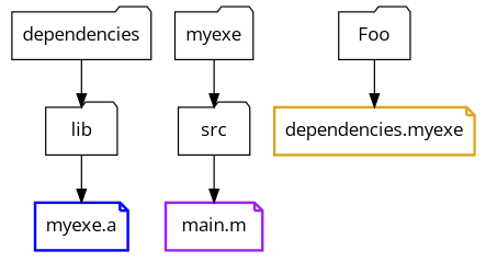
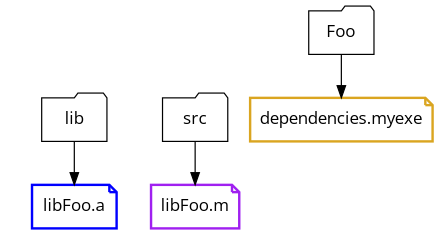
  digraph {
    fontname="Open Sans"
    node [fontname="Open Sans" shape=folder]
    edge [fontname="Open Sans"]
-   "libFoo.a" [color=blue penwidth=2 shape=note label="myexe.a"]
-   "main.m" [color=purple penwidth=2 shape=note]
-   myexe
+   "libFoo.a" [color=blue penwidth=2 shape=note]
+   "main.m" [color=purple penwidth=2 shape=note label="libFoo.m"]
    src
-   dependencies
    lib
    n7 [color=goldenrod label="dependencies.myexe" penwidth=2 shape=note]
    Foo
-   myexe -> src
    src -> "main.m"
-   dependencies -> lib
    lib -> "libFoo.a"
    Foo -> n7
  }
